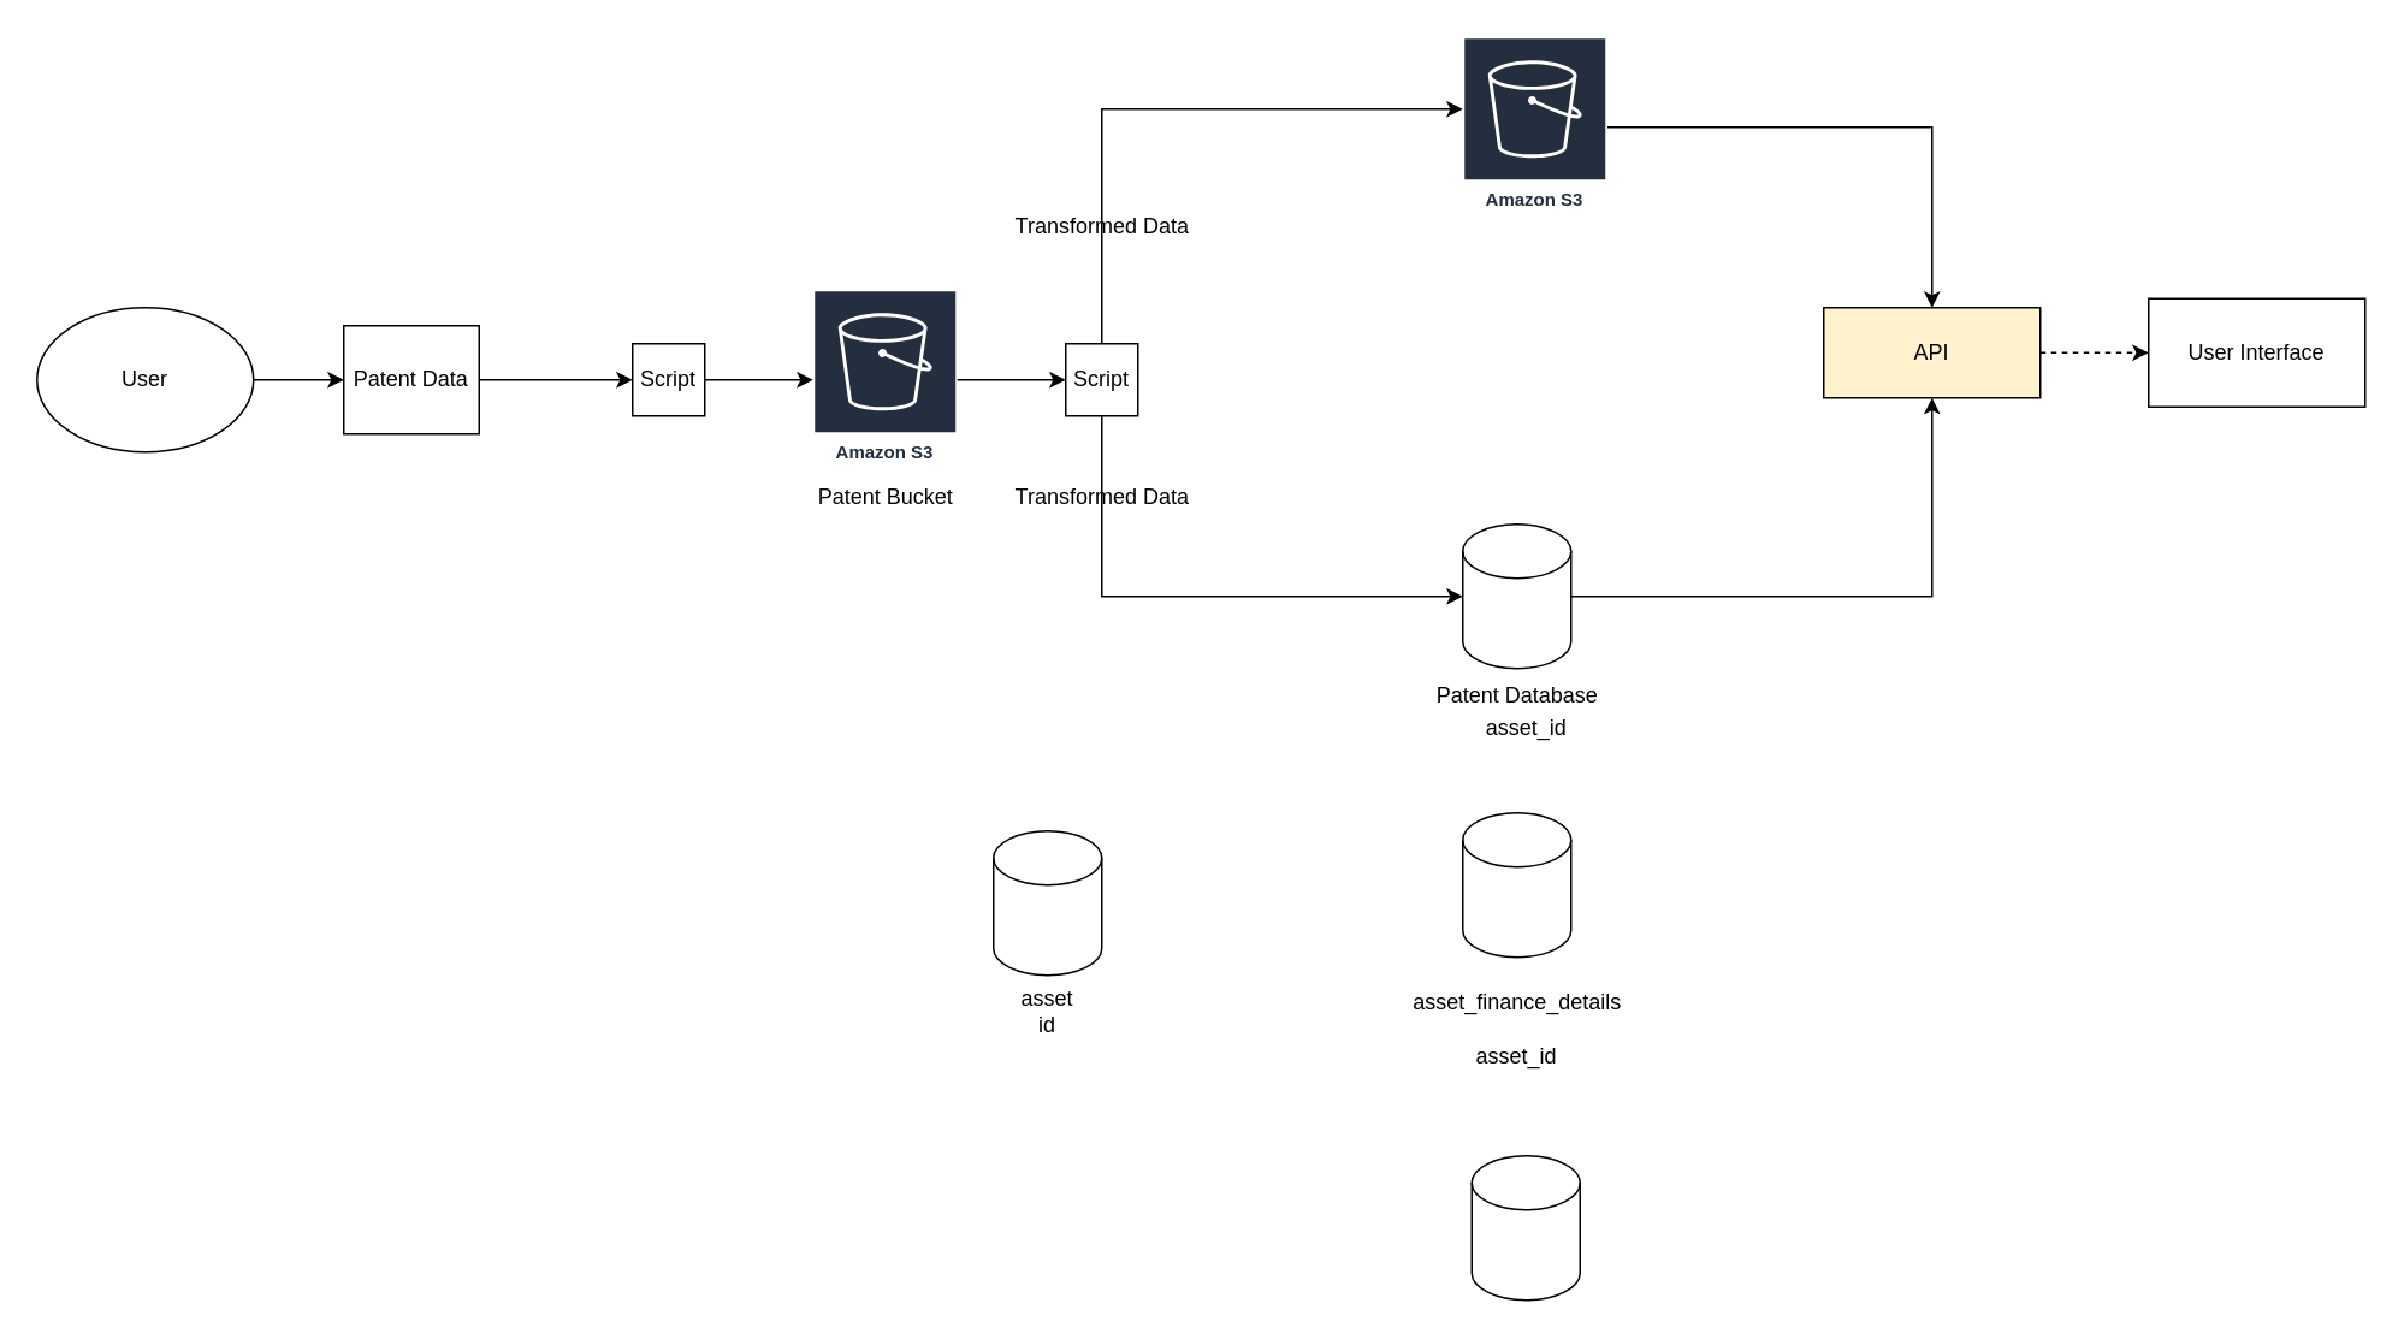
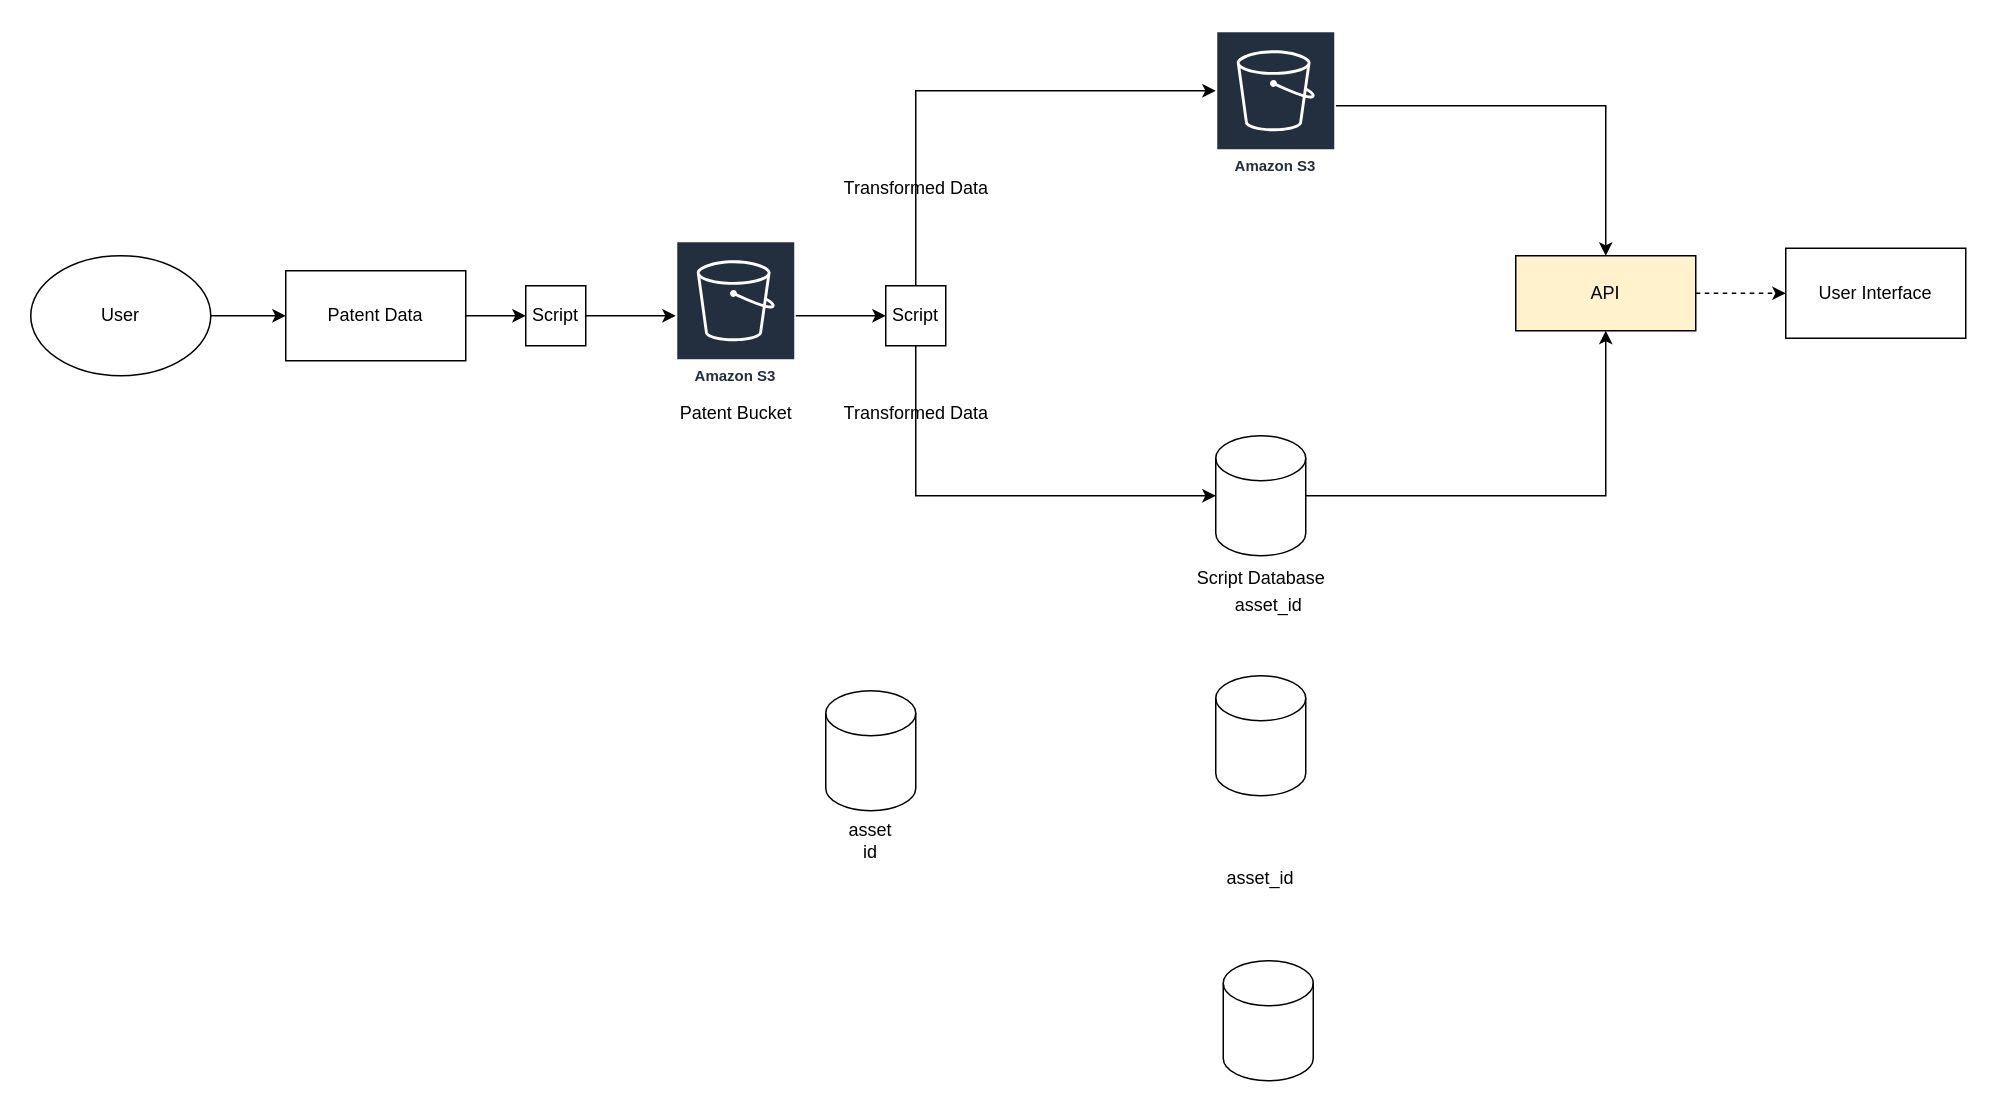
  <mxCell id="0" />
  <mxCell id="1" parent="0" />
  <mxCell id="2" style="edgeStyle=orthogonalEdgeStyle;rounded=0;orthogonalLoop=1;jettySize=auto;html=1;" edge="1" parent="1" source="18" target="5"><mxGeometry relative="1" as="geometry" /></mxCell>
- <mxCell id="3" value="Patent Data" style="rounded=0;whiteSpace=wrap;html=1;" vertex="1" parent="1"><mxGeometry x="190" y="180" width="75" height="60" as="geometry" /></mxCell>
+ <mxCell id="3" value="Patent Data" style="rounded=0;whiteSpace=wrap;html=1;" vertex="1" parent="1"><mxGeometry x="190" y="180" width="120" height="60" as="geometry" /></mxCell>
  <mxCell id="4" value="" style="edgeStyle=orthogonalEdgeStyle;rounded=0;orthogonalLoop=1;jettySize=auto;html=1;" edge="1" parent="1" source="20" target="10"><mxGeometry relative="1" as="geometry"><Array as="points"><mxPoint x="610" y="60" /></Array></mxGeometry></mxCell>
  <mxCell id="5" value="Amazon S3" style="outlineConnect=0;fontColor=#232F3E;gradientColor=none;strokeColor=#ffffff;fillColor=#232F3E;dashed=0;verticalLabelPosition=middle;verticalAlign=bottom;align=center;html=1;whiteSpace=wrap;fontSize=10;fontStyle=1;spacing=3;shape=mxgraph.aws4.productIcon;prIcon=mxgraph.aws4.s3;" vertex="1" parent="1"><mxGeometry x="450" y="160" width="80" height="100" as="geometry" /></mxCell>
  <mxCell id="6" value="Patent Bucket" style="text;html=1;align=center;verticalAlign=middle;resizable=0;points=[];autosize=1;strokeColor=none;fillColor=none;" vertex="1" parent="1"><mxGeometry x="440" y="260" width="100" height="30" as="geometry" /></mxCell>
  <mxCell id="7" style="edgeStyle=orthogonalEdgeStyle;rounded=0;orthogonalLoop=1;jettySize=auto;html=1;entryX=0;entryY=0.5;entryDx=0;entryDy=0;" edge="1" parent="1" source="8" target="3"><mxGeometry relative="1" as="geometry" /></mxCell>
  <mxCell id="8" value="User" style="ellipse;whiteSpace=wrap;html=1;" vertex="1" parent="1"><mxGeometry x="20" y="170" width="120" height="80" as="geometry" /></mxCell>
  <mxCell id="9" style="edgeStyle=orthogonalEdgeStyle;rounded=0;orthogonalLoop=1;jettySize=auto;html=1;" edge="1" parent="1" source="10" target="15"><mxGeometry relative="1" as="geometry" /></mxCell>
  <mxCell id="10" value="Amazon S3" style="outlineConnect=0;fontColor=#232F3E;gradientColor=none;strokeColor=#ffffff;fillColor=#232F3E;dashed=0;verticalLabelPosition=middle;verticalAlign=bottom;align=center;html=1;whiteSpace=wrap;fontSize=10;fontStyle=1;spacing=3;shape=mxgraph.aws4.productIcon;prIcon=mxgraph.aws4.s3;" vertex="1" parent="1"><mxGeometry x="810" y="20" width="80" height="100" as="geometry" /></mxCell>
  <mxCell id="11" value="Transformed Data" style="text;html=1;align=center;verticalAlign=middle;resizable=0;points=[];autosize=1;strokeColor=none;fillColor=none;" vertex="1" parent="1"><mxGeometry x="550" y="260" width="120" height="30" as="geometry" /></mxCell>
  <mxCell id="12" value="" style="edgeStyle=orthogonalEdgeStyle;rounded=0;orthogonalLoop=1;jettySize=auto;html=1;" edge="1" parent="1" source="13" target="15"><mxGeometry relative="1" as="geometry" /></mxCell>
  <mxCell id="13" value="" style="shape=cylinder3;whiteSpace=wrap;html=1;boundedLbl=1;backgroundOutline=1;size=15;" vertex="1" parent="1"><mxGeometry x="810" y="290" width="60" height="80" as="geometry" /></mxCell>
  <mxCell id="14" value="" style="edgeStyle=orthogonalEdgeStyle;rounded=0;orthogonalLoop=1;jettySize=auto;html=1;dashed=1;" edge="1" parent="1" source="15" target="16"><mxGeometry relative="1" as="geometry" /></mxCell>
  <mxCell id="15" value="API" style="whiteSpace=wrap;html=1;fillColor=#fff2cc;" vertex="1" parent="1"><mxGeometry x="1010" y="170" width="120" height="50" as="geometry" /></mxCell>
  <mxCell id="16" value="User Interface" style="whiteSpace=wrap;html=1;" vertex="1" parent="1"><mxGeometry x="1190" y="165" width="120" height="60" as="geometry" /></mxCell>
  <mxCell id="17" value="" style="edgeStyle=orthogonalEdgeStyle;rounded=0;orthogonalLoop=1;jettySize=auto;html=1;" edge="1" parent="1" source="3" target="18"><mxGeometry relative="1" as="geometry"><mxPoint x="320" y="210" as="sourcePoint" /><mxPoint x="430" y="210" as="targetPoint" /></mxGeometry></mxCell>
  <mxCell id="18" value="Script" style="rounded=0;whiteSpace=wrap;html=1;" vertex="1" parent="1"><mxGeometry x="350" y="190" width="40" height="40" as="geometry" /></mxCell>
  <mxCell id="19" value="" style="edgeStyle=orthogonalEdgeStyle;rounded=0;orthogonalLoop=1;jettySize=auto;html=1;" edge="1" parent="1" source="5" target="20"><mxGeometry relative="1" as="geometry"><mxPoint x="510" y="210" as="sourcePoint" /><mxPoint x="710" y="210" as="targetPoint" /></mxGeometry></mxCell>
  <mxCell id="20" value="Script" style="rounded=0;whiteSpace=wrap;html=1;" vertex="1" parent="1"><mxGeometry x="590" y="190" width="40" height="40" as="geometry" /></mxCell>
  <mxCell id="21" style="edgeStyle=orthogonalEdgeStyle;rounded=0;orthogonalLoop=1;jettySize=auto;html=1;entryX=0;entryY=0.5;entryDx=0;entryDy=0;entryPerimeter=0;exitX=0.5;exitY=1;exitDx=0;exitDy=0;" edge="1" parent="1" source="20" target="13"><mxGeometry relative="1" as="geometry" /></mxCell>
  <mxCell id="22" value="Transformed Data" style="text;html=1;align=center;verticalAlign=middle;resizable=0;points=[];autosize=1;strokeColor=none;fillColor=none;" vertex="1" parent="1"><mxGeometry x="550" y="110" width="120" height="30" as="geometry" /></mxCell>
- <mxCell id="23" value="Patent Database" style="text;html=1;align=center;verticalAlign=middle;resizable=0;points=[];autosize=1;strokeColor=none;fillColor=none;" vertex="1" parent="1"><mxGeometry x="785" y="370" width="110" height="30" as="geometry" /></mxCell>
+ <mxCell id="23" value="Script Database" style="text;html=1;align=center;verticalAlign=middle;resizable=0;points=[];autosize=1;strokeColor=none;fillColor=none;" vertex="1" parent="1"><mxGeometry x="785" y="370" width="110" height="30" as="geometry" /></mxCell>
  <mxCell id="24" value="" style="shape=cylinder3;whiteSpace=wrap;html=1;boundedLbl=1;backgroundOutline=1;size=15;" vertex="1" parent="1"><mxGeometry x="810" y="450" width="60" height="80" as="geometry" /></mxCell>
- <mxCell id="25" value="asset_finance_details" style="text;html=1;align=center;verticalAlign=middle;resizable=0;points=[];autosize=1;strokeColor=none;fillColor=none;" vertex="1" parent="1"><mxGeometry x="770" y="540" width="140" height="30" as="geometry" /></mxCell>
  <mxCell id="26" value="asset_id" style="text;html=1;align=center;verticalAlign=middle;whiteSpace=wrap;rounded=0;" vertex="1" parent="1"><mxGeometry x="810" y="570" width="60" height="30" as="geometry" /></mxCell>
  <mxCell id="27" value="asset_id" style="text;html=1;align=center;verticalAlign=middle;resizable=0;points=[];autosize=1;strokeColor=none;fillColor=none;" vertex="1" parent="1"><mxGeometry x="810" y="388" width="70" height="30" as="geometry" /></mxCell>
  <mxCell id="28" value="" style="shape=cylinder3;whiteSpace=wrap;html=1;boundedLbl=1;backgroundOutline=1;size=15;" vertex="1" parent="1"><mxGeometry x="815" y="640" width="60" height="80" as="geometry" /></mxCell>
  <mxCell id="29" value="" style="shape=cylinder3;whiteSpace=wrap;html=1;boundedLbl=1;backgroundOutline=1;size=15;" vertex="1" parent="1"><mxGeometry x="550" y="460" width="60" height="80" as="geometry" /></mxCell>
  <mxCell id="30" value="asset&lt;div&gt;id&lt;/div&gt;" style="text;html=1;align=center;verticalAlign=middle;whiteSpace=wrap;rounded=0;" vertex="1" parent="1"><mxGeometry x="550" y="545" width="60" height="30" as="geometry" /></mxCell>
